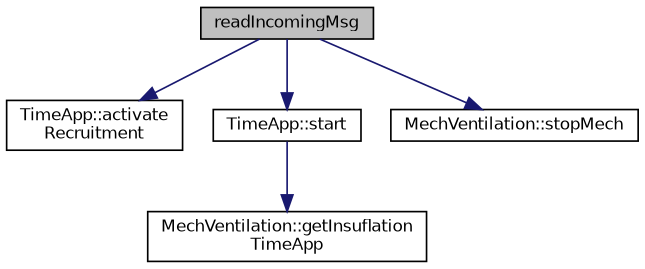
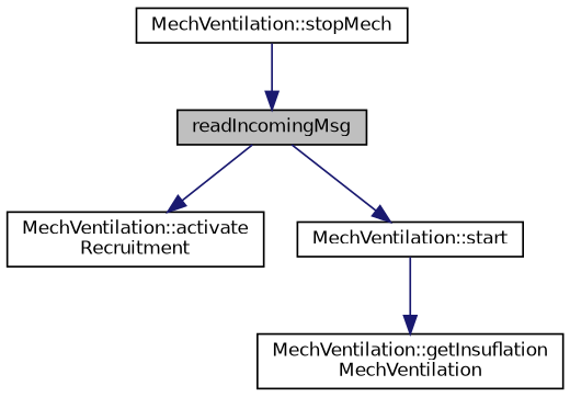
  digraph {
    rankdir=TB
    node [color=black fillcolor=white fontname=Helvetica fontsize=10 shape=record style=filled]
    edge [color=midnightblue fontname=Helvetica fontsize=10 labelfontname=Helvetica labelfontsize=10 style=solid]
    n1 [fillcolor=grey75 fontcolor=black height=0.2 label=readIncomingMsg width=0.4]
-   n2 [height=0.2 label="TimeApp::activate\lRecruitment" width=0.4]
-   n3 [height=0.2 label="TimeApp::start" width=0.4]
+   n2 [height=0.2 label="MechVentilation::activate\lRecruitment" width=0.4]
+   n3 [height=0.2 label="MechVentilation::start" width=0.4]
    n4 [height=0.2 label="MechVentilation::stopMech" width=0.4]
-   n5 [height=0.2 label="MechVentilation::getInsuflation\lTimeApp" width=0.4]
+   n5 [height=0.2 label="MechVentilation::getInsuflation\lMechVentilation" width=0.4]
    n1 -> n2
    n1 -> n3
-   n1 -> n4
+   n4 -> n1
    n3 -> n5
  }
